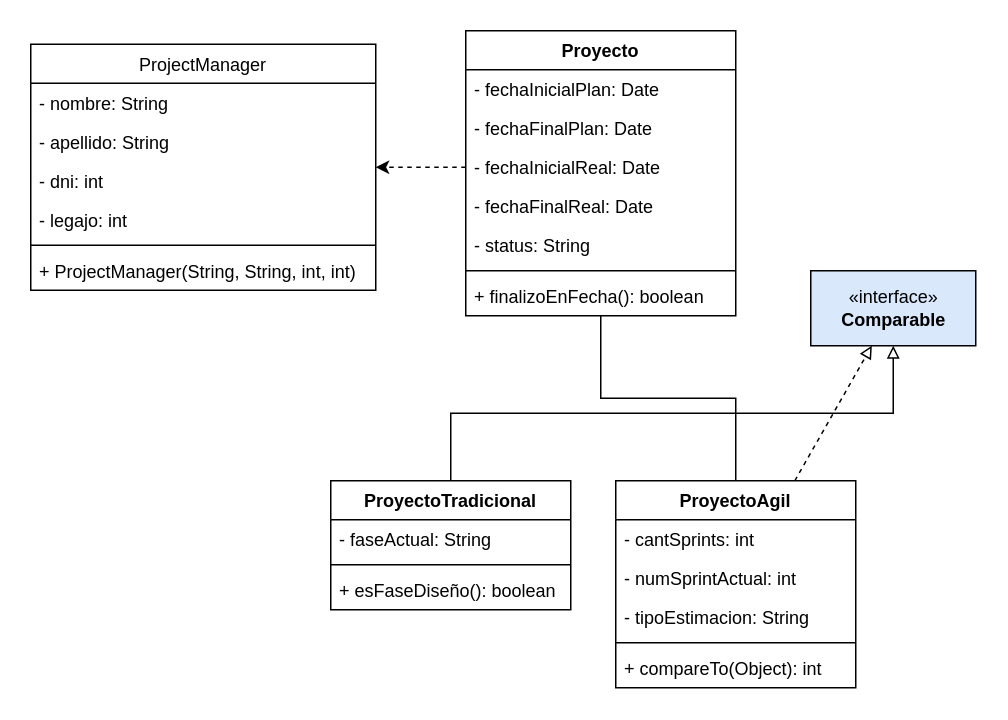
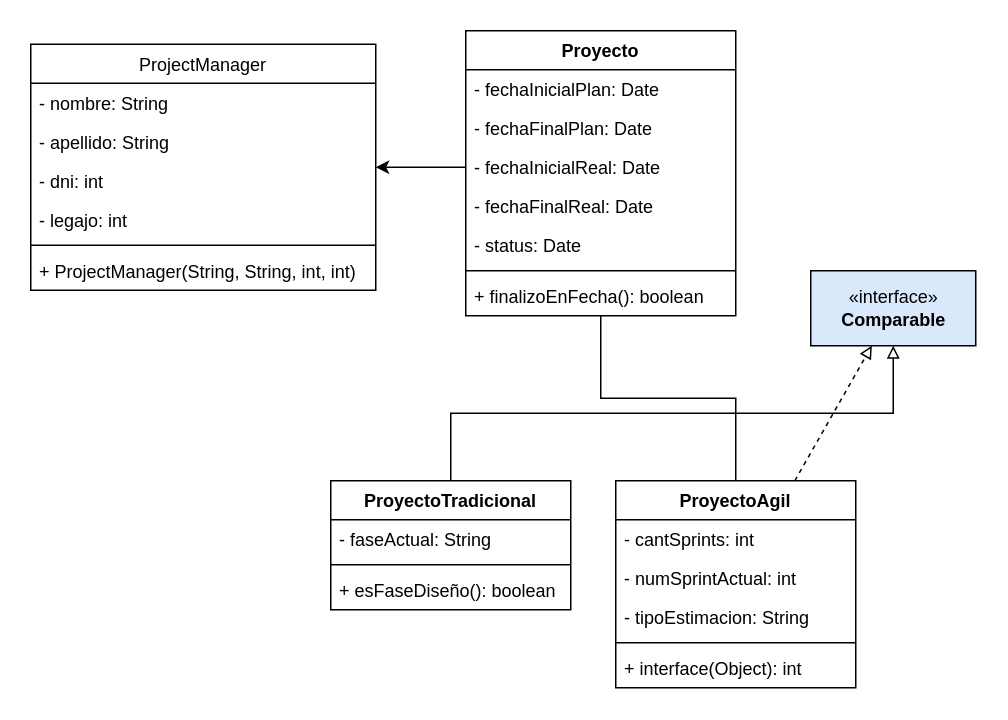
  <mxCell id="0" />
  <mxCell id="1" parent="0" />
  <mxCell id="2" value="Proyecto" style="swimlane;fontStyle=1;align=center;verticalAlign=top;childLayout=stackLayout;horizontal=1;startSize=26;horizontalStack=0;resizeParent=1;resizeParentMax=0;resizeLast=0;collapsible=1;marginBottom=0;" vertex="1" parent="1"><mxGeometry x="310" y="20" width="180" height="190" as="geometry" /></mxCell>
  <mxCell id="3" value="- fechaInicialPlan: Date" style="text;strokeColor=none;fillColor=none;align=left;verticalAlign=top;spacingLeft=4;spacingRight=4;overflow=hidden;rotatable=0;points=[[0,0.5],[1,0.5]];portConstraint=eastwest;" vertex="1" parent="2"><mxGeometry y="26" width="180" height="26" as="geometry" /></mxCell>
  <mxCell id="4" value="- fechaFinalPlan: Date" style="text;strokeColor=none;fillColor=none;align=left;verticalAlign=top;spacingLeft=4;spacingRight=4;overflow=hidden;rotatable=0;points=[[0,0.5],[1,0.5]];portConstraint=eastwest;" vertex="1" parent="2"><mxGeometry y="52" width="180" height="26" as="geometry" /></mxCell>
  <mxCell id="5" value="- fechaInicialReal: Date" style="text;strokeColor=none;fillColor=none;align=left;verticalAlign=top;spacingLeft=4;spacingRight=4;overflow=hidden;rotatable=0;points=[[0,0.5],[1,0.5]];portConstraint=eastwest;" vertex="1" parent="2"><mxGeometry y="78" width="180" height="26" as="geometry" /></mxCell>
  <mxCell id="6" value="- fechaFinalReal: Date" style="text;strokeColor=none;fillColor=none;align=left;verticalAlign=top;spacingLeft=4;spacingRight=4;overflow=hidden;rotatable=0;points=[[0,0.5],[1,0.5]];portConstraint=eastwest;" vertex="1" parent="2"><mxGeometry y="104" width="180" height="26" as="geometry" /></mxCell>
- <mxCell id="7" value="- status: String" style="text;strokeColor=none;fillColor=none;align=left;verticalAlign=top;spacingLeft=4;spacingRight=4;overflow=hidden;rotatable=0;points=[[0,0.5],[1,0.5]];portConstraint=eastwest;" vertex="1" parent="2"><mxGeometry y="130" width="180" height="26" as="geometry" /></mxCell>
+ <mxCell id="7" value="- status: Date" style="text;strokeColor=none;fillColor=none;align=left;verticalAlign=top;spacingLeft=4;spacingRight=4;overflow=hidden;rotatable=0;points=[[0,0.5],[1,0.5]];portConstraint=eastwest;" vertex="1" parent="2"><mxGeometry y="130" width="180" height="26" as="geometry" /></mxCell>
  <mxCell id="8" value="" style="line;strokeWidth=1;fillColor=none;align=left;verticalAlign=middle;spacingTop=-1;spacingLeft=3;spacingRight=3;rotatable=0;labelPosition=right;points=[];portConstraint=eastwest;" vertex="1" parent="2"><mxGeometry y="156" width="180" height="8" as="geometry" /></mxCell>
  <mxCell id="9" value="+ finalizoEnFecha(): boolean" style="text;strokeColor=none;fillColor=none;align=left;verticalAlign=top;spacingLeft=4;spacingRight=4;overflow=hidden;rotatable=0;points=[[0,0.5],[1,0.5]];portConstraint=eastwest;" vertex="1" parent="2"><mxGeometry y="164" width="180" height="26" as="geometry" /></mxCell>
  <mxCell id="10" style="edgeStyle=elbowEdgeStyle;rounded=0;jumpSize=6;orthogonalLoop=1;jettySize=auto;elbow=vertical;html=1;startArrow=none;startFill=0;endArrow=block;endFill=0;strokeColor=#000000;strokeWidth=1;" edge="1" parent="1" source="11" target="23"><mxGeometry relative="1" as="geometry" /></mxCell>
  <mxCell id="11" value="ProyectoTradicional" style="swimlane;fontStyle=1;align=center;verticalAlign=top;childLayout=stackLayout;horizontal=1;startSize=26;horizontalStack=0;resizeParent=1;resizeParentMax=0;resizeLast=0;collapsible=1;marginBottom=0;" vertex="1" parent="1"><mxGeometry x="220" y="320" width="160" height="86" as="geometry" /></mxCell>
  <mxCell id="12" value="- faseActual: String" style="text;strokeColor=none;fillColor=none;align=left;verticalAlign=top;spacingLeft=4;spacingRight=4;overflow=hidden;rotatable=0;points=[[0,0.5],[1,0.5]];portConstraint=eastwest;" vertex="1" parent="11"><mxGeometry y="26" width="160" height="26" as="geometry" /></mxCell>
  <mxCell id="13" value="" style="line;strokeWidth=1;fillColor=none;align=left;verticalAlign=middle;spacingTop=-1;spacingLeft=3;spacingRight=3;rotatable=0;labelPosition=right;points=[];portConstraint=eastwest;" vertex="1" parent="11"><mxGeometry y="52" width="160" height="8" as="geometry" /></mxCell>
  <mxCell id="14" value="+ esFaseDiseño(): boolean" style="text;strokeColor=none;fillColor=none;align=left;verticalAlign=top;spacingLeft=4;spacingRight=4;overflow=hidden;rotatable=0;points=[[0,0.5],[1,0.5]];portConstraint=eastwest;" vertex="1" parent="11"><mxGeometry y="60" width="160" height="26" as="geometry" /></mxCell>
  <mxCell id="15" style="edgeStyle=elbowEdgeStyle;rounded=0;jumpSize=6;orthogonalLoop=1;jettySize=auto;elbow=vertical;html=1;startArrow=none;startFill=0;endArrow=none;endFill=0;strokeColor=#000000;strokeWidth=1;" edge="1" parent="1" source="17" target="2"><mxGeometry relative="1" as="geometry" /></mxCell>
  <mxCell id="16" style="rounded=0;jumpSize=6;orthogonalLoop=1;jettySize=auto;elbow=vertical;html=1;startArrow=none;startFill=0;endArrow=block;endFill=0;strokeColor=#000000;strokeWidth=1;dashed=1;" edge="1" parent="1" source="17" target="23"><mxGeometry relative="1" as="geometry"><mxPoint x="663.554" y="210" as="targetPoint" /></mxGeometry></mxCell>
  <mxCell id="17" value="ProyectoAgil" style="swimlane;fontStyle=1;align=center;verticalAlign=top;childLayout=stackLayout;horizontal=1;startSize=26;horizontalStack=0;resizeParent=1;resizeParentMax=0;resizeLast=0;collapsible=1;marginBottom=0;" vertex="1" parent="1"><mxGeometry x="410" y="320" width="160" height="138" as="geometry" /></mxCell>
  <mxCell id="18" value="- cantSprints: int" style="text;strokeColor=none;fillColor=none;align=left;verticalAlign=top;spacingLeft=4;spacingRight=4;overflow=hidden;rotatable=0;points=[[0,0.5],[1,0.5]];portConstraint=eastwest;" vertex="1" parent="17"><mxGeometry y="26" width="160" height="26" as="geometry" /></mxCell>
  <mxCell id="19" value="- numSprintActual: int" style="text;strokeColor=none;fillColor=none;align=left;verticalAlign=top;spacingLeft=4;spacingRight=4;overflow=hidden;rotatable=0;points=[[0,0.5],[1,0.5]];portConstraint=eastwest;" vertex="1" parent="17"><mxGeometry y="52" width="160" height="26" as="geometry" /></mxCell>
  <mxCell id="20" value="- tipoEstimacion: String" style="text;strokeColor=none;fillColor=none;align=left;verticalAlign=top;spacingLeft=4;spacingRight=4;overflow=hidden;rotatable=0;points=[[0,0.5],[1,0.5]];portConstraint=eastwest;" vertex="1" parent="17"><mxGeometry y="78" width="160" height="26" as="geometry" /></mxCell>
  <mxCell id="21" value="" style="line;strokeWidth=1;fillColor=none;align=left;verticalAlign=middle;spacingTop=-1;spacingLeft=3;spacingRight=3;rotatable=0;labelPosition=right;points=[];portConstraint=eastwest;" vertex="1" parent="17"><mxGeometry y="104" width="160" height="8" as="geometry" /></mxCell>
- <mxCell id="22" value="+ compareTo(Object): int" style="text;strokeColor=none;fillColor=none;align=left;verticalAlign=top;spacingLeft=4;spacingRight=4;overflow=hidden;rotatable=0;points=[[0,0.5],[1,0.5]];portConstraint=eastwest;" vertex="1" parent="17"><mxGeometry y="112" width="160" height="26" as="geometry" /></mxCell>
+ <mxCell id="22" value="+ interface(Object): int" style="text;strokeColor=none;fillColor=none;align=left;verticalAlign=top;spacingLeft=4;spacingRight=4;overflow=hidden;rotatable=0;points=[[0,0.5],[1,0.5]];portConstraint=eastwest;" vertex="1" parent="17"><mxGeometry y="112" width="160" height="26" as="geometry" /></mxCell>
  <mxCell id="23" value="«interface»&lt;br&gt;&lt;b&gt;Comparable&lt;/b&gt;" style="html=1;fillColor=#dae8fc;" vertex="1" parent="1"><mxGeometry x="540" y="180" width="110" height="50" as="geometry" /></mxCell>
  <mxCell id="24" value="ProjectManager" style="swimlane;fontStyle=0;childLayout=stackLayout;horizontal=1;startSize=26;fillColor=none;horizontalStack=0;resizeParent=1;resizeParentMax=0;resizeLast=0;collapsible=1;marginBottom=0;" vertex="1" parent="1"><mxGeometry x="20" y="29" width="230" height="164" as="geometry" /></mxCell>
  <mxCell id="25" value="- nombre: String" style="text;strokeColor=none;fillColor=none;align=left;verticalAlign=top;spacingLeft=4;spacingRight=4;overflow=hidden;rotatable=0;points=[[0,0.5],[1,0.5]];portConstraint=eastwest;" vertex="1" parent="24"><mxGeometry y="26" width="230" height="26" as="geometry" /></mxCell>
  <mxCell id="26" value="- apellido: String" style="text;strokeColor=none;fillColor=none;align=left;verticalAlign=top;spacingLeft=4;spacingRight=4;overflow=hidden;rotatable=0;points=[[0,0.5],[1,0.5]];portConstraint=eastwest;" vertex="1" parent="24"><mxGeometry y="52" width="230" height="26" as="geometry" /></mxCell>
  <mxCell id="27" value="- dni: int" style="text;strokeColor=none;fillColor=none;align=left;verticalAlign=top;spacingLeft=4;spacingRight=4;overflow=hidden;rotatable=0;points=[[0,0.5],[1,0.5]];portConstraint=eastwest;" vertex="1" parent="24"><mxGeometry y="78" width="230" height="26" as="geometry" /></mxCell>
  <mxCell id="28" value="- legajo: int" style="text;strokeColor=none;fillColor=none;align=left;verticalAlign=top;spacingLeft=4;spacingRight=4;overflow=hidden;rotatable=0;points=[[0,0.5],[1,0.5]];portConstraint=eastwest;" vertex="1" parent="24"><mxGeometry y="104" width="230" height="26" as="geometry" /></mxCell>
  <mxCell id="29" value="" style="line;strokeWidth=1;fillColor=none;align=left;verticalAlign=middle;spacingTop=-1;spacingLeft=3;spacingRight=3;rotatable=0;labelPosition=right;points=[];portConstraint=eastwest;" vertex="1" parent="24"><mxGeometry y="130" width="230" height="8" as="geometry" /></mxCell>
  <mxCell id="30" value="+ ProjectManager(String, String, int, int)" style="text;strokeColor=none;fillColor=none;align=left;verticalAlign=top;spacingLeft=4;spacingRight=4;overflow=hidden;rotatable=0;points=[[0,0.5],[1,0.5]];portConstraint=eastwest;" vertex="1" parent="24"><mxGeometry y="138" width="230" height="26" as="geometry" /></mxCell>
- <mxCell id="31" style="edgeStyle=none;rounded=0;jumpSize=6;orthogonalLoop=1;jettySize=auto;html=1;startArrow=none;startFill=0;endArrow=classic;endFill=1;strokeColor=#000000;strokeWidth=1;dashed=1;" edge="1" parent="1" source="5" target="24"><mxGeometry relative="1" as="geometry" /></mxCell>
+ <mxCell id="31" style="edgeStyle=none;rounded=0;jumpSize=6;orthogonalLoop=1;jettySize=auto;html=1;startArrow=none;startFill=0;endArrow=classic;endFill=1;strokeColor=#000000;strokeWidth=1;" edge="1" parent="1" source="5" target="24"><mxGeometry relative="1" as="geometry" /></mxCell>
